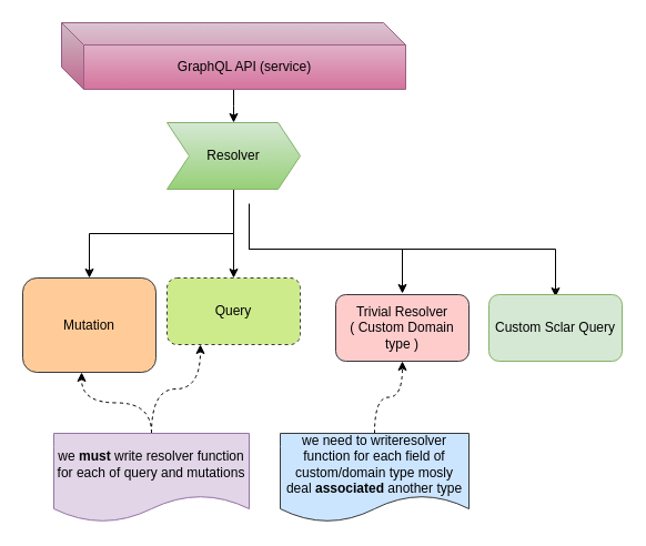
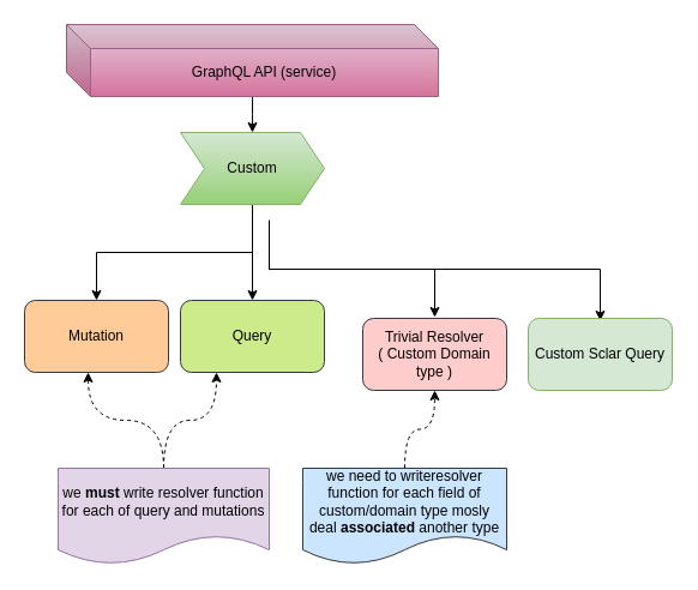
  <mxCell id="0" />
  <mxCell id="1" parent="0" />
  <mxCell id="2" style="edgeStyle=elbowEdgeStyle;rounded=0;orthogonalLoop=1;jettySize=auto;html=1;" parent="1" source="3" target="8" edge="1"><mxGeometry relative="1" as="geometry" /></mxCell>
  <mxCell id="3" value="GraphQL API (service)" style="shape=cube;whiteSpace=wrap;html=1;boundedLbl=1;backgroundOutline=1;darkOpacity=0.05;darkOpacity2=0.1;gradientColor=#d5739d;fillColor=#e6d0de;strokeColor=#996185;" parent="1" vertex="1"><mxGeometry x="55" y="20" width="310" height="60" as="geometry" /></mxCell>
  <mxCell id="4" style="edgeStyle=elbowEdgeStyle;rounded=0;orthogonalLoop=1;jettySize=auto;html=1;entryX=0.5;entryY=0;entryDx=0;entryDy=0;" parent="1" source="8" target="10" edge="1"><mxGeometry relative="1" as="geometry" /></mxCell>
  <mxCell id="5" style="edgeStyle=elbowEdgeStyle;rounded=0;orthogonalLoop=1;jettySize=auto;elbow=vertical;html=1;entryX=0.5;entryY=0;entryDx=0;entryDy=0;" parent="1" source="8" target="9" edge="1"><mxGeometry relative="1" as="geometry" /></mxCell>
  <mxCell id="6" style="edgeStyle=elbowEdgeStyle;rounded=0;orthogonalLoop=1;jettySize=auto;elbow=vertical;html=1;" parent="1" edge="1"><mxGeometry relative="1" as="geometry"><mxPoint x="224" y="183" as="sourcePoint" /><mxPoint x="362" y="264" as="targetPoint" /></mxGeometry></mxCell>
  <mxCell id="7" style="edgeStyle=elbowEdgeStyle;rounded=0;orthogonalLoop=1;jettySize=auto;html=1;entryX=0.5;entryY=0;entryDx=0;entryDy=0;elbow=vertical;" edge="1" parent="1"><mxGeometry relative="1" as="geometry"><mxPoint x="224" y="186" as="sourcePoint" /><mxPoint x="500" y="267" as="targetPoint" /><Array as="points"><mxPoint x="410" y="224" /></Array></mxGeometry></mxCell>
- <mxCell id="8" value="Resolver" style="shape=step;perimeter=stepPerimeter;whiteSpace=wrap;html=1;fixedSize=1;gradientColor=#97d077;fillColor=#d5e8d4;strokeColor=#82b366;" parent="1" vertex="1"><mxGeometry x="150" y="110" width="120" height="60" as="geometry" /></mxCell>
- <mxCell id="9" value="Mutation" style="rounded=1;whiteSpace=wrap;html=1;fillColor=#ffcc99;strokeColor=#36393d;" parent="1" vertex="1"><mxGeometry x="20" y="250" width="120" height="85" as="geometry" /></mxCell>
- <mxCell id="10" value="Query" style="rounded=1;whiteSpace=wrap;html=1;fillColor=#cdeb8b;strokeColor=#36393d;dashed=1;" parent="1" vertex="1"><mxGeometry x="150" y="250" width="120" height="60" as="geometry" /></mxCell>
+ <mxCell id="8" value="Custom" style="shape=step;perimeter=stepPerimeter;whiteSpace=wrap;html=1;fixedSize=1;gradientColor=#97d077;fillColor=#d5e8d4;strokeColor=#82b366;" parent="1" vertex="1"><mxGeometry x="150" y="110" width="120" height="60" as="geometry" /></mxCell>
+ <mxCell id="9" value="Mutation" style="rounded=1;whiteSpace=wrap;html=1;fillColor=#ffcc99;strokeColor=#36393d;" parent="1" vertex="1"><mxGeometry x="20" y="250" width="120" height="60" as="geometry" /></mxCell>
+ <mxCell id="10" value="Query" style="rounded=1;whiteSpace=wrap;html=1;fillColor=#cdeb8b;strokeColor=#36393d;" parent="1" vertex="1"><mxGeometry x="150" y="250" width="120" height="60" as="geometry" /></mxCell>
  <mxCell id="11" value="Trivial Resolver&lt;br&gt;( Custom Domain type )" style="rounded=1;whiteSpace=wrap;html=1;fillColor=#ffcccc;strokeColor=#36393d;" parent="1" vertex="1"><mxGeometry x="302" y="265" width="120" height="60" as="geometry" /></mxCell>
  <mxCell id="12" style="edgeStyle=orthogonalEdgeStyle;curved=1;rounded=0;orthogonalLoop=1;jettySize=auto;html=1;entryX=0.5;entryY=1;entryDx=0;entryDy=0;dashed=1;" edge="1" parent="1" source="13" target="11"><mxGeometry relative="1" as="geometry" /></mxCell>
  <mxCell id="13" value="we need to writeresolver function for each field of custom/domain type mosly deal &lt;b&gt;associated &lt;/b&gt;another type" style="shape=document;whiteSpace=wrap;html=1;boundedLbl=1;fillColor=#cce5ff;strokeColor=#36393d;" parent="1" vertex="1"><mxGeometry x="252" y="390" width="170" height="80" as="geometry" /></mxCell>
  <mxCell id="14" style="edgeStyle=orthogonalEdgeStyle;rounded=0;orthogonalLoop=1;jettySize=auto;html=1;entryX=0.442;entryY=1;entryDx=0;entryDy=0;entryPerimeter=0;curved=1;dashed=1;" edge="1" parent="1" source="16" target="9"><mxGeometry relative="1" as="geometry" /></mxCell>
  <mxCell id="15" style="edgeStyle=orthogonalEdgeStyle;curved=1;rounded=0;orthogonalLoop=1;jettySize=auto;html=1;entryX=0.25;entryY=1;entryDx=0;entryDy=0;dashed=1;" edge="1" parent="1" source="16" target="10"><mxGeometry relative="1" as="geometry" /></mxCell>
  <mxCell id="16" value="we &lt;b&gt;must &lt;/b&gt;write resolver function for each of query and mutations" style="shape=document;whiteSpace=wrap;html=1;boundedLbl=1;fillColor=#e1d5e7;strokeColor=#9673a6;" vertex="1" parent="1"><mxGeometry x="48" y="390" width="176" height="80" as="geometry" /></mxCell>
  <mxCell id="17" value="Custom Sclar Query" style="rounded=1;whiteSpace=wrap;html=1;fillColor=#d5e8d4;strokeColor=#82b366;" vertex="1" parent="1"><mxGeometry x="440" y="265" width="120" height="60" as="geometry" /></mxCell>
